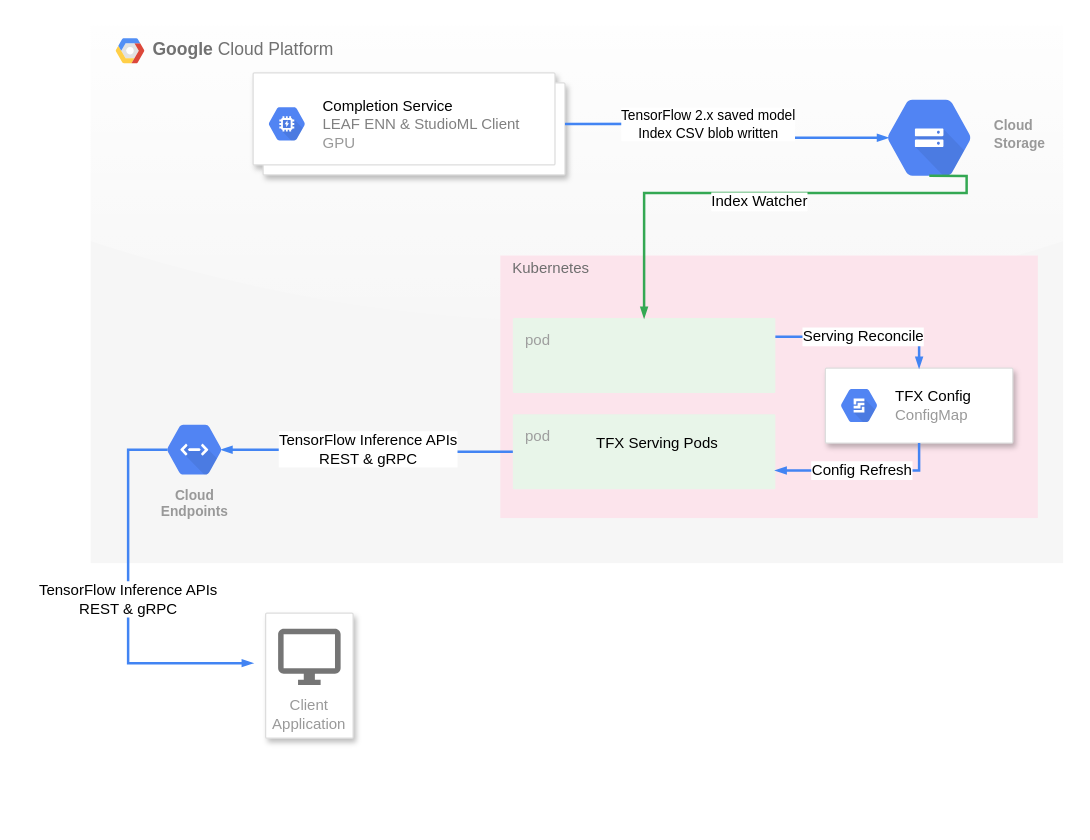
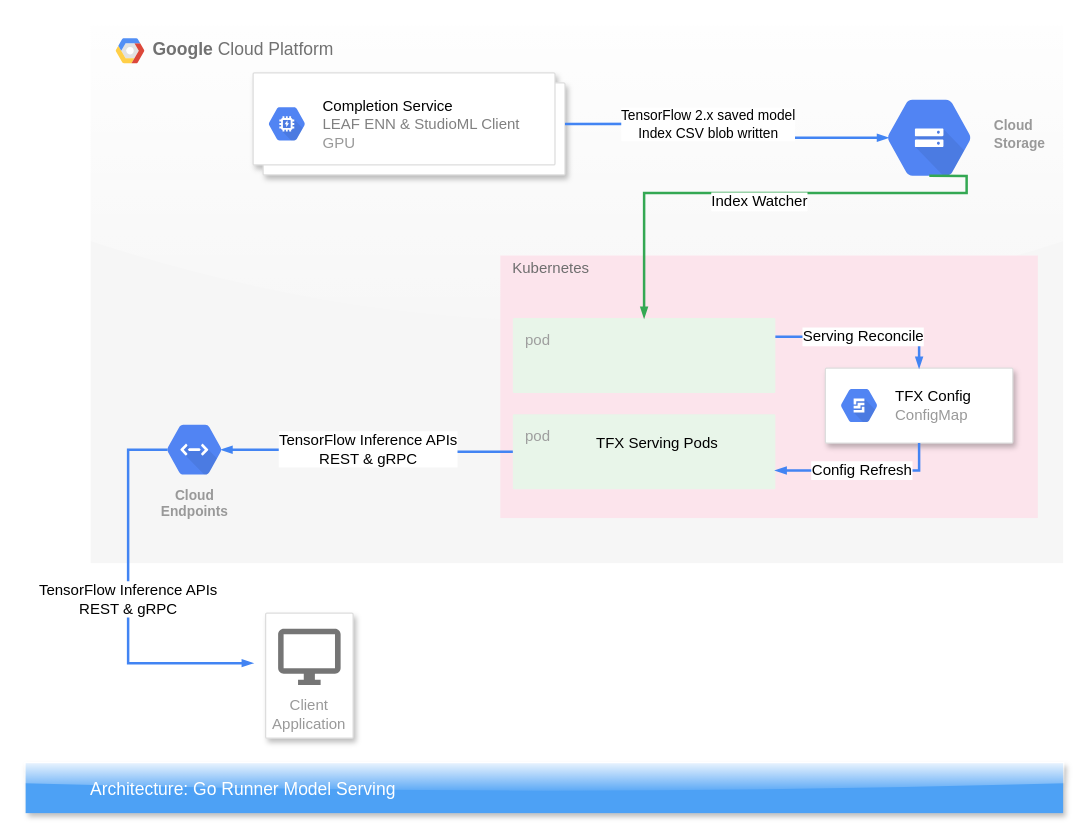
  <mxCell id="0" />
  <mxCell id="1" parent="0" />
  <mxCell id="2" value="&lt;b&gt;Google &lt;/b&gt;Cloud Platform" style="fillColor=#F6F6F6;shadow=0;gradientColor=none;fontSize=14;align=left;spacing=10;fontColor=#717171;9E9E9E;verticalAlign=top;spacingTop=-4;fontStyle=0;spacingLeft=40;html=1;glass=1;strokeColor=none;container=0;" parent="1" vertex="1"><mxGeometry x="72" y="20" width="778" height="430" as="geometry" /></mxCell>
  <mxCell id="3" value="" style="points=[[0,0,0],[0.25,0,0],[0.5,0,0],[0.75,0,0],[1,0,0],[1,0.25,0],[1,0.5,0],[1,0.75,0],[1,1,0],[0.75,1,0],[0.5,1,0],[0.25,1,0],[0,1,0],[0,0.75,0],[0,0.5,0],[0,0.25,0]];rounded=1;absoluteArcSize=1;arcSize=0;html=1;strokeColor=none;gradientColor=none;shadow=0;dashed=0;fontSize=12;fontColor=#9E9E9E;align=center;verticalAlign=bottom;spacing=10;spacingTop=-4;fillColor=#FCE4EC;labelPosition=center;verticalLabelPosition=top;" vertex="1" parent="1"><mxGeometry x="399.78" y="203.93" width="430" height="210" as="geometry"><mxPoint x="347.78" y="1136.98" as="offset" /></mxGeometry></mxCell>
  <mxCell id="4" value="pod" style="points=[[0,0,0],[0.25,0,0],[0.5,0,0],[0.75,0,0],[1,0,0],[1,0.25,0],[1,0.5,0],[1,0.75,0],[1,1,0],[0.75,1,0],[0.5,1,0],[0.25,1,0],[0,1,0],[0,0.75,0],[0,0.5,0],[0,0.25,0]];rounded=1;absoluteArcSize=1;arcSize=2;html=1;strokeColor=none;gradientColor=none;shadow=0;dashed=0;fontSize=12;fontColor=#9E9E9E;align=left;verticalAlign=top;spacing=10;spacingTop=-4;fillColor=#E8F5E9;" vertex="1" parent="3"><mxGeometry width="210" height="60" relative="1" as="geometry"><mxPoint x="10" y="50" as="offset" /></mxGeometry></mxCell>
  <mxCell id="5" value="pod" style="points=[[0,0,0],[0.25,0,0],[0.5,0,0],[0.75,0,0],[1,0,0],[1,0.25,0],[1,0.5,0],[1,0.75,0],[1,1,0],[0.75,1,0],[0.5,1,0],[0.25,1,0],[0,1,0],[0,0.75,0],[0,0.5,0],[0,0.25,0]];rounded=1;absoluteArcSize=1;arcSize=2;html=1;strokeColor=none;gradientColor=none;shadow=0;dashed=0;fontSize=12;fontColor=#9E9E9E;align=left;verticalAlign=top;spacing=10;spacingTop=-4;fillColor=#E8F5E9;" vertex="1" parent="3"><mxGeometry width="210" height="60" relative="1" as="geometry"><mxPoint x="10" y="127" as="offset" /></mxGeometry></mxCell>
  <mxCell id="6" value="TFX Serving Pods" style="text;html=1;align=center;verticalAlign=middle;resizable=0;points=[];autosize=1;" vertex="1" parent="3"><mxGeometry x="69.996" y="140" width="110" height="20" as="geometry" /></mxCell>
  <mxCell id="7" value="&lt;font color=&quot;#6e6e6e&quot;&gt;Kubernetes&lt;/font&gt;" style="text;html=1;align=center;verticalAlign=middle;resizable=0;points=[];autosize=1;" vertex="1" parent="3"><mxGeometry y="-5.684e-14" width="80" height="20" as="geometry" /></mxCell>
+ <mxCell id="8" value="Architecture: Go Runner Model Serving" style="fillColor=#4DA1F5;strokeColor=none;shadow=1;gradientColor=none;fontSize=14;align=left;spacingLeft=50;fontColor=#ffffff;glass=1;" parent="1" vertex="1"><mxGeometry y="610" width="830" height="40" as="geometry" x="20" /></mxCell>
  <mxCell id="9" value="" style="strokeColor=#dddddd;shadow=1;strokeWidth=1;rounded=1;absoluteArcSize=1;arcSize=2;align=left;" vertex="1" parent="1"><mxGeometry x="659.78" y="293.93" width="150" height="60" as="geometry" /></mxCell>
  <mxCell id="10" value="&lt;font color=&quot;#000000&quot;&gt;TFX Config&lt;br&gt;&lt;/font&gt;ConfigMap" style="dashed=0;connectable=0;html=1;fillColor=#5184F3;strokeColor=none;shape=mxgraph.gcp2.hexIcon;prIcon=persistent_disk;part=1;labelPosition=right;verticalLabelPosition=middle;align=left;verticalAlign=middle;spacingLeft=5;fontColor=#999999;fontSize=12;" vertex="1" parent="9"><mxGeometry y="0.5" width="44" height="39" relative="1" as="geometry"><mxPoint x="5" y="-19.5" as="offset" /></mxGeometry></mxCell>
  <mxCell id="11" value="Serving Reconcile" style="edgeStyle=orthogonalEdgeStyle;fontSize=12;html=1;endArrow=blockThin;endFill=1;rounded=0;strokeWidth=2;endSize=4;startSize=4;dashed=0;strokeColor=#4284F3;exitX=1;exitY=0.25;exitDx=0;exitDy=0;exitPerimeter=0;entryX=0.5;entryY=0;entryDx=0;entryDy=0;" edge="1" parent="1" source="4" target="9"><mxGeometry width="100" relative="1" as="geometry"><mxPoint x="369.78" y="933.93" as="sourcePoint" /><mxPoint x="469.78" y="933.93" as="targetPoint" /></mxGeometry></mxCell>
  <mxCell id="12" value="Config Refresh" style="edgeStyle=orthogonalEdgeStyle;fontSize=12;html=1;endArrow=blockThin;endFill=1;rounded=0;strokeWidth=2;endSize=4;startSize=4;dashed=0;strokeColor=#4284F3;exitX=0.5;exitY=1;exitDx=0;exitDy=0;entryX=1;entryY=0.75;entryDx=0;entryDy=0;entryPerimeter=0;" edge="1" parent="1" source="9" target="5"><mxGeometry width="100" relative="1" as="geometry"><mxPoint x="479.78" y="543.93" as="sourcePoint" /><mxPoint x="579.78" y="543.93" as="targetPoint" /></mxGeometry></mxCell>
  <mxCell id="13" value="" style="shape=mxgraph.gcp2.google_cloud_platform;fillColor=#F6F6F6;strokeColor=none;shadow=0;gradientColor=none;" parent="1" vertex="1"><mxGeometry x="92" y="30" width="23" height="20" as="geometry"><mxPoint x="20" y="10" as="offset" /></mxGeometry></mxCell>
  <mxCell id="14" value="" style="shape=mxgraph.gcp2.doubleRect;strokeColor=#dddddd;shadow=1;strokeWidth=1;" parent="1" vertex="1"><mxGeometry x="202" y="57.78" width="249.48" height="81.69" as="geometry" /></mxCell>
  <mxCell id="15" value="&lt;font color=&quot;#000000&quot;&gt;Completion Service&lt;/font&gt;&lt;br&gt;&lt;font color=&quot;#808080&quot;&gt;LEAF ENN &amp;amp; StudioML Client&lt;br&gt;&lt;/font&gt;GPU" style="dashed=0;connectable=0;html=1;fillColor=#5184F3;strokeColor=none;shape=mxgraph.gcp2.hexIcon;prIcon=gpu;part=1;labelPosition=right;verticalLabelPosition=middle;align=left;verticalAlign=middle;spacingLeft=5;fontColor=#999999;fontSize=12;" parent="14" vertex="1"><mxGeometry y="0.5" width="44" height="39" relative="1" as="geometry"><mxPoint x="5" y="-19.5" as="offset" /></mxGeometry></mxCell>
  <mxCell id="16" value="" style="edgeStyle=orthogonalEdgeStyle;fontSize=12;html=1;endArrow=blockThin;endFill=1;rounded=0;strokeWidth=2;endSize=4;startSize=4;dashed=0;strokeColor=#4284F3;labelBackgroundColor=none;exitX=1;exitY=0.5;exitDx=0;exitDy=0;entryX=0.175;entryY=0.5;entryDx=0;entryDy=0;entryPerimeter=0;" edge="1" parent="1" source="14" target="18"><mxGeometry x="32" y="-873.05" width="100" as="geometry"><mxPoint x="466.775" y="394.67" as="sourcePoint" /><mxPoint x="612.599" y="85.379" as="targetPoint" /><Array as="points" /><mxPoint as="offset" /></mxGeometry></mxCell>
  <mxCell id="17" value="TensorFlow 2.x saved&amp;nbsp;model &lt;br&gt;Index CSV blob written" style="edgeLabel;html=1;align=center;verticalAlign=middle;resizable=0;points=[];" vertex="1" connectable="0" parent="16"><mxGeometry x="-0.275" y="1" relative="1" as="geometry"><mxPoint x="15.7" y="0.96" as="offset" /></mxGeometry></mxCell>
  <mxCell id="18" value="Cloud&#10;Storage" style="html=1;fillColor=#5184F3;strokeColor=none;verticalAlign=middle;labelPosition=right;verticalLabelPosition=middle;align=left;spacingTop=-6;fontSize=11;fontStyle=1;fontColor=#999999;shape=mxgraph.gcp2.hexIcon;prIcon=cloud_storage;glass=1;" parent="1" vertex="1"><mxGeometry x="692.485" y="65.004" width="100.941" height="89.471" as="geometry" /></mxCell>
  <mxCell id="19" value="Index Watcher" style="edgeStyle=orthogonalEdgeStyle;fontSize=12;html=1;endArrow=blockThin;endFill=1;rounded=0;strokeWidth=2;endSize=4;startSize=4;strokeColor=#34A853;dashed=0;exitX=0.5;exitY=0.84;exitDx=0;exitDy=0;exitPerimeter=0;entryX=0.5;entryY=0;entryDx=0;entryDy=0;entryPerimeter=0;" edge="1" parent="1" source="18" target="4"><mxGeometry x="22" y="-953.05" width="100" as="geometry"><mxPoint x="369.78" y="933.93" as="sourcePoint" /><mxPoint x="469.78" y="933.93" as="targetPoint" /><Array as="points"><mxPoint x="772.78" y="153.93" /><mxPoint x="514.78" y="153.93" /></Array><mxPoint x="-22" y="-36" as="offset" /></mxGeometry></mxCell>
  <mxCell id="20" value="TensorFlow Inference APIs&lt;br&gt;REST &amp;amp; gRPC" style="edgeStyle=orthogonalEdgeStyle;fontSize=12;html=1;endArrow=blockThin;endFill=1;rounded=0;strokeWidth=2;endSize=4;startSize=4;dashed=0;strokeColor=#4284F3;exitX=0;exitY=0.5;exitDx=0;exitDy=0;exitPerimeter=0;entryX=0.825;entryY=0.5;entryDx=0;entryDy=0;entryPerimeter=0;" edge="1" parent="1" source="5" target="21"><mxGeometry width="100" relative="1" as="geometry"><mxPoint x="462" y="510" as="sourcePoint" /><mxPoint x="512" y="450" as="targetPoint" /></mxGeometry></mxCell>
  <mxCell id="21" value="Cloud&#10;Endpoints" style="html=1;fillColor=#5184F3;strokeColor=none;verticalAlign=top;labelPosition=center;verticalLabelPosition=bottom;align=center;spacingTop=-6;fontSize=11;fontStyle=1;fontColor=#999999;shape=mxgraph.gcp2.hexIcon;prIcon=cloud_endpoints" vertex="1" parent="1"><mxGeometry x="122" y="330" width="66" height="58.5" as="geometry" /></mxCell>
  <mxCell id="22" value="TensorFlow Inference APIs&lt;br&gt;REST &amp;amp; gRPC" style="edgeStyle=orthogonalEdgeStyle;fontSize=12;html=1;endArrow=blockThin;endFill=1;rounded=0;strokeWidth=2;endSize=4;startSize=4;dashed=0;strokeColor=#4284F3;exitX=0.175;exitY=0.5;exitDx=0;exitDy=0;exitPerimeter=0;" edge="1" parent="1" source="21"><mxGeometry width="100" relative="1" as="geometry"><mxPoint x="419.78" y="370.93" as="sourcePoint" /><mxPoint x="202" y="530" as="targetPoint" /><Array as="points"><mxPoint x="102" y="359" /></Array></mxGeometry></mxCell>
  <mxCell id="23" value="Client Application" style="strokeColor=#dddddd;shadow=1;strokeWidth=1;rounded=1;absoluteArcSize=1;arcSize=2;labelPosition=center;verticalLabelPosition=middle;align=center;verticalAlign=bottom;spacingLeft=0;fontColor=#999999;fontSize=12;whiteSpace=wrap;spacingBottom=2;" vertex="1" parent="1"><mxGeometry x="212" y="490" width="70" height="100" as="geometry" /></mxCell>
  <mxCell id="24" value="" style="dashed=0;connectable=0;html=1;fillColor=#757575;strokeColor=none;shape=mxgraph.gcp2.desktop;part=1;" vertex="1" parent="23"><mxGeometry x="0.5" width="50" height="45" relative="1" as="geometry"><mxPoint x="-25" y="12.5" as="offset" /></mxGeometry></mxCell>
